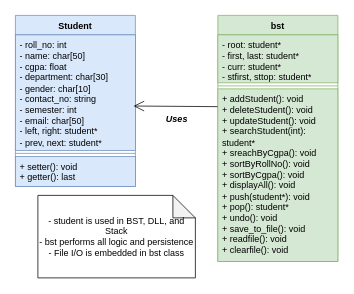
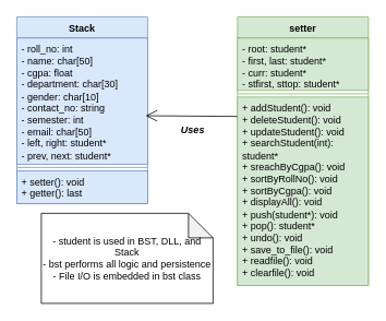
  <mxCell id="0" />
  <mxCell id="1" parent="0" />
- <mxCell id="2" value="bst" style="swimlane;fontStyle=1;align=center;verticalAlign=top;childLayout=stackLayout;horizontal=1;startSize=26;horizontalStack=0;resizeParent=1;resizeParentMax=0;resizeLast=0;collapsible=1;marginBottom=0;whiteSpace=wrap;html=1;fillColor=#d5e8d4;strokeColor=#82b366;" vertex="1" parent="1"><mxGeometry x="290" y="20" width="160" height="328" as="geometry" /></mxCell>
+ <mxCell id="2" value="setter" style="swimlane;fontStyle=1;align=center;verticalAlign=top;childLayout=stackLayout;horizontal=1;startSize=26;horizontalStack=0;resizeParent=1;resizeParentMax=0;resizeLast=0;collapsible=1;marginBottom=0;whiteSpace=wrap;html=1;fillColor=#d5e8d4;strokeColor=#82b366;" vertex="1" parent="1"><mxGeometry x="290" y="20" width="160" height="328" as="geometry" /></mxCell>
  <mxCell id="3" value="&lt;div&gt;- root: student*&lt;/div&gt;&lt;div&gt;- first, last: student*&lt;/div&gt;&lt;div&gt;- curr: student*&lt;/div&gt;&lt;div&gt;- stfirst, sttop: student*&lt;/div&gt;" style="text;strokeColor=#82b366;fillColor=#d5e8d4;align=left;verticalAlign=top;spacingLeft=4;spacingRight=4;overflow=hidden;rotatable=0;points=[[0,0.5],[1,0.5]];portConstraint=eastwest;whiteSpace=wrap;html=1;" vertex="1" parent="2"><mxGeometry y="26" width="160" height="64" as="geometry" /></mxCell>
  <mxCell id="4" value="" style="line;strokeWidth=1;fillColor=none;align=left;verticalAlign=middle;spacingTop=-1;spacingLeft=3;spacingRight=3;rotatable=0;labelPosition=right;points=[];portConstraint=eastwest;strokeColor=inherit;" vertex="1" parent="2"><mxGeometry y="90" width="160" height="8" as="geometry" /></mxCell>
  <mxCell id="5" value="&lt;div&gt;+ addStudent(): void&lt;/div&gt;&lt;div&gt;+ deleteStudent(): void&lt;/div&gt;&lt;div&gt;+ updateStudent(): void&lt;/div&gt;&lt;div&gt;+ searchStudent(int): student*&lt;/div&gt;&lt;div&gt;+ sreachByCgpa(): void&lt;/div&gt;&lt;div&gt;+ sortByRollNo(): void&lt;/div&gt;&lt;div&gt;+ sortByCgpa(): void&lt;/div&gt;&lt;div&gt;+ displayAll(): void&lt;/div&gt;&lt;div&gt;+ push(student*): void&lt;/div&gt;&lt;div&gt;+ pop(): student*&lt;/div&gt;&lt;div&gt;+ undo(): void&lt;/div&gt;&lt;div&gt;+ save_to_file(): void&lt;/div&gt;&lt;div&gt;+ readfile(): void&lt;/div&gt;&lt;div&gt;+ clearfile(): void&lt;/div&gt;" style="text;strokeColor=#82b366;fillColor=#d5e8d4;align=left;verticalAlign=top;spacingLeft=4;spacingRight=4;overflow=hidden;rotatable=0;points=[[0,0.5],[1,0.5]];portConstraint=eastwest;whiteSpace=wrap;html=1;" vertex="1" parent="2"><mxGeometry y="98" width="160" height="230" as="geometry" /></mxCell>
- <mxCell id="6" value="Student" style="swimlane;fontStyle=1;align=center;verticalAlign=top;childLayout=stackLayout;horizontal=1;startSize=26;horizontalStack=0;resizeParent=1;resizeParentMax=0;resizeLast=0;collapsible=1;marginBottom=0;whiteSpace=wrap;html=1;fillColor=#dae8fc;strokeColor=#6c8ebf;" vertex="1" parent="1"><mxGeometry x="20" y="20" width="160" height="228" as="geometry" /></mxCell>
+ <mxCell id="6" value="Stack" style="swimlane;fontStyle=1;align=center;verticalAlign=top;childLayout=stackLayout;horizontal=1;startSize=26;horizontalStack=0;resizeParent=1;resizeParentMax=0;resizeLast=0;collapsible=1;marginBottom=0;whiteSpace=wrap;html=1;fillColor=#dae8fc;strokeColor=#6c8ebf;" vertex="1" parent="1"><mxGeometry x="20" y="20" width="160" height="228" as="geometry" /></mxCell>
  <mxCell id="7" value="- roll_no: int&#10;- name: char[50]&#10;- cgpa: float&#10;- department: char[30]&#10;- gender: char[10]&#10;- contact_no: string&#10;- semester: int&#10;- email: char[50]&#10;- left, right: student*&#10;- prev, next: student*" style="text;strokeColor=#6c8ebf;fillColor=#dae8fc;align=left;verticalAlign=top;spacingLeft=4;spacingRight=4;overflow=hidden;rotatable=0;points=[[0,0.5],[1,0.5]];portConstraint=eastwest;whiteSpace=wrap;html=1;" vertex="1" parent="6"><mxGeometry y="26" width="160" height="154" as="geometry" /></mxCell>
  <mxCell id="8" value="" style="line;strokeWidth=1;fillColor=none;align=left;verticalAlign=middle;spacingTop=-1;spacingLeft=3;spacingRight=3;rotatable=0;labelPosition=right;points=[];portConstraint=eastwest;strokeColor=inherit;" vertex="1" parent="6"><mxGeometry y="180" width="160" height="8" as="geometry" /></mxCell>
  <mxCell id="9" value="&lt;div&gt;+ setter(): void&lt;/div&gt;&lt;div&gt;+ getter(): last&lt;/div&gt;" style="text;strokeColor=#6c8ebf;fillColor=#dae8fc;align=left;verticalAlign=top;spacingLeft=4;spacingRight=4;overflow=hidden;rotatable=0;points=[[0,0.5],[1,0.5]];portConstraint=eastwest;whiteSpace=wrap;html=1;" vertex="1" parent="6"><mxGeometry y="188" width="160" height="40" as="geometry" /></mxCell>
  <mxCell id="10" value="" style="endArrow=open;endFill=1;endSize=12;html=1;rounded=0;exitX=-0.003;exitY=0.103;exitDx=0;exitDy=0;exitPerimeter=0;entryX=0.985;entryY=0.616;entryDx=0;entryDy=0;entryPerimeter=0;" edge="1" parent="1" source="5" target="7"><mxGeometry width="160" relative="1" as="geometry"><mxPoint x="160" y="150" as="sourcePoint" /><mxPoint x="320" y="150" as="targetPoint" /></mxGeometry></mxCell>
  <mxCell id="11" value="&lt;b&gt;&lt;i&gt;Uses&lt;/i&gt;&lt;/b&gt;" style="text;html=1;align=center;verticalAlign=middle;resizable=0;points=[];autosize=1;strokeColor=none;fillColor=none;" vertex="1" parent="1"><mxGeometry x="210" y="144" width="50" height="30" as="geometry" /></mxCell>
  <mxCell id="12" value="&lt;div&gt;- student is used in BST, DLL, and Stack&lt;/div&gt;&lt;div&gt;- bst performs all logic and persistence&lt;/div&gt;&lt;div&gt;- File I/O is embedded in bst class&lt;/div&gt;" style="shape=note;whiteSpace=wrap;html=1;backgroundOutline=1;darkOpacity=0.05;" vertex="1" parent="1"><mxGeometry x="50" y="260" width="210" height="110" as="geometry" /></mxCell>
